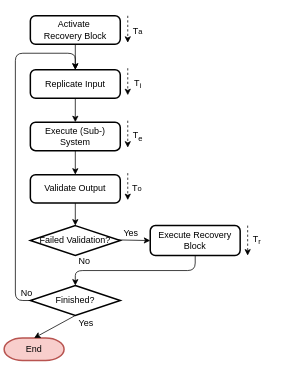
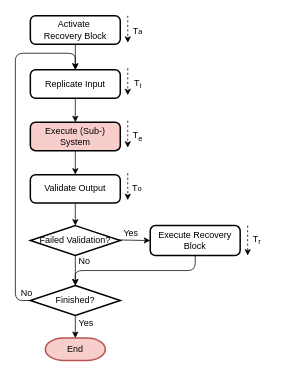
  <mxCell id="0" />
  <mxCell id="1" parent="0" />
  <mxCell id="2" value="Validate Output" style="rounded=1;whiteSpace=wrap;html=1;absoluteArcSize=1;arcSize=14;strokeWidth=2;" parent="1" vertex="1"><mxGeometry x="40" y="232" width="120" height="38" as="geometry" /></mxCell>
- <mxCell id="3" value="End" style="strokeWidth=2;html=1;shape=mxgraph.flowchart.terminator;whiteSpace=wrap;fillColor=#f8cecc;strokeColor=#b85450;" parent="1" vertex="1"><mxGeometry x="5" y="450" width="80" height="30" as="geometry" /></mxCell>
+ <mxCell id="3" value="End" style="strokeWidth=2;html=1;shape=mxgraph.flowchart.terminator;whiteSpace=wrap;fillColor=#f8cecc;strokeColor=#b85450;" parent="1" vertex="1"><mxGeometry x="60" y="450" width="80" height="30" as="geometry" /></mxCell>
  <mxCell id="4" value="Execute Recovery Block" style="rounded=1;whiteSpace=wrap;html=1;absoluteArcSize=1;arcSize=14;strokeWidth=2;" parent="1" vertex="1"><mxGeometry x="200" y="300" width="120" height="40" as="geometry" /></mxCell>
  <mxCell id="5" value="" style="endArrow=classic;html=1;exitX=0.5;exitY=1;exitDx=0;exitDy=0;entryX=0.5;entryY=0;entryDx=0;entryDy=0;entryPerimeter=0;" parent="1" source="2" target="8" edge="1"><mxGeometry width="50" height="50" relative="1" as="geometry"><mxPoint x="80" y="330" as="sourcePoint" /><mxPoint x="140" y="340" as="targetPoint" /></mxGeometry></mxCell>
  <mxCell id="6" value="" style="endArrow=classic;html=1;exitX=0.5;exitY=1;exitDx=0;exitDy=0;exitPerimeter=0;entryX=0.5;entryY=0;entryDx=0;entryDy=0;entryPerimeter=0;" parent="1" source="9" target="3" edge="1"><mxGeometry width="50" height="50" relative="1" as="geometry"><mxPoint x="110" y="440" as="sourcePoint" /><mxPoint x="340" y="240" as="targetPoint" /></mxGeometry></mxCell>
  <mxCell id="7" value="" style="endArrow=classic;html=1;exitX=0.925;exitY=0.475;exitDx=0;exitDy=0;exitPerimeter=0;entryX=0;entryY=0.5;entryDx=0;entryDy=0;" parent="1" source="8" target="4" edge="1"><mxGeometry width="50" height="50" relative="1" as="geometry"><mxPoint x="150" y="375.5" as="sourcePoint" /><mxPoint x="340" y="325.5" as="targetPoint" /></mxGeometry></mxCell>
  <mxCell id="8" value="Failed Validation?" style="strokeWidth=2;html=1;shape=mxgraph.flowchart.decision;whiteSpace=wrap;" parent="1" vertex="1"><mxGeometry x="40" y="300" width="120" height="40" as="geometry" /></mxCell>
  <mxCell id="9" value="Finished?" style="strokeWidth=2;html=1;shape=mxgraph.flowchart.decision;whiteSpace=wrap;" parent="1" vertex="1"><mxGeometry x="40" y="380" width="120" height="40" as="geometry" /></mxCell>
+ <mxCell id="10" value="" style="endArrow=classic;html=1;exitX=0.5;exitY=1;exitDx=0;exitDy=0;exitPerimeter=0;entryX=0.5;entryY=0;entryDx=0;entryDy=0;entryPerimeter=0;" parent="1" source="8" target="9" edge="1"><mxGeometry width="50" height="50" relative="1" as="geometry"><mxPoint x="100" y="410" as="sourcePoint" /><mxPoint x="340" y="330" as="targetPoint" /></mxGeometry></mxCell>
  <mxCell id="11" value="" style="endArrow=classic;html=1;exitX=0;exitY=0.5;exitDx=0;exitDy=0;exitPerimeter=0;entryX=0.5;entryY=0;entryDx=0;entryDy=0;" parent="1" source="9" target="29" edge="1"><mxGeometry width="50" height="50" relative="1" as="geometry"><mxPoint x="0" y="270" as="sourcePoint" /><mxPoint x="170" y="70" as="targetPoint" /><Array as="points"><mxPoint x="20" y="400" /><mxPoint x="20" y="70" /><mxPoint x="100" y="70" /></Array></mxGeometry></mxCell>
  <mxCell id="12" value="" style="endArrow=classic;html=1;dashed=1;" parent="1" edge="1"><mxGeometry width="50" height="50" relative="1" as="geometry"><mxPoint x="170" y="230" as="sourcePoint" /><mxPoint x="170" y="266" as="targetPoint" /></mxGeometry></mxCell>
  <mxCell id="13" value="" style="endArrow=classic;html=1;exitX=0.5;exitY=1;exitDx=0;exitDy=0;entryX=0.5;entryY=0;entryDx=0;entryDy=0;entryPerimeter=0;" parent="1" source="4" target="9" edge="1"><mxGeometry width="50" height="50" relative="1" as="geometry"><mxPoint x="260" y="416" as="sourcePoint" /><mxPoint x="190" y="400" as="targetPoint" /><Array as="points"><mxPoint x="260" y="360" /><mxPoint x="100" y="360" /></Array></mxGeometry></mxCell>
  <mxCell id="14" value="No" style="text;html=1;align=center;verticalAlign=middle;resizable=0;points=[];autosize=1;" parent="1" vertex="1"><mxGeometry x="20" y="380" width="30" height="20" as="geometry" /></mxCell>
  <mxCell id="15" value="Yes" style="text;html=1;align=center;verticalAlign=middle;resizable=0;points=[];autosize=1;" parent="1" vertex="1"><mxGeometry x="94" y="420" width="40" height="20" as="geometry" /></mxCell>
  <mxCell id="16" value="No" style="text;html=1;align=center;verticalAlign=middle;resizable=0;points=[];autosize=1;" parent="1" vertex="1"><mxGeometry x="97" y="338" width="30" height="20" as="geometry" /></mxCell>
  <mxCell id="17" value="Yes" style="text;html=1;align=center;verticalAlign=middle;resizable=0;points=[];autosize=1;" parent="1" vertex="1"><mxGeometry x="154" y="300" width="40" height="20" as="geometry" /></mxCell>
  <mxCell id="18" value="T&lt;font size=&quot;1&quot;&gt;o&lt;/font&gt;" style="text;html=1;align=center;verticalAlign=middle;resizable=0;points=[];autosize=1;" parent="1" vertex="1"><mxGeometry x="167" y="241" width="30" height="20" as="geometry" /></mxCell>
  <mxCell id="19" value="Activate&amp;nbsp;&lt;br&gt;Recovery Block" style="rounded=1;whiteSpace=wrap;html=1;absoluteArcSize=1;arcSize=14;strokeWidth=2;" parent="1" vertex="1"><mxGeometry x="40" y="20" width="120" height="38" as="geometry" /></mxCell>
  <mxCell id="20" value="" style="endArrow=classic;html=1;entryX=0.5;entryY=0;entryDx=0;entryDy=0;exitX=0.5;exitY=1;exitDx=0;exitDy=0;" parent="1" source="25" target="2" edge="1"><mxGeometry width="50" height="50" relative="1" as="geometry"><mxPoint x="200" y="210" as="sourcePoint" /><mxPoint x="110" y="30" as="targetPoint" /></mxGeometry></mxCell>
  <mxCell id="21" value="" style="endArrow=classic;html=1;dashed=1;" parent="1" edge="1"><mxGeometry width="50" height="50" relative="1" as="geometry"><mxPoint x="170" y="20" as="sourcePoint" /><mxPoint x="170" y="56" as="targetPoint" /></mxGeometry></mxCell>
  <mxCell id="22" value="T&lt;font size=&quot;1&quot;&gt;a&lt;/font&gt;" style="text;html=1;align=center;verticalAlign=middle;resizable=0;points=[];autosize=1;" parent="1" vertex="1"><mxGeometry x="168" y="31" width="30" height="20" as="geometry" /></mxCell>
  <mxCell id="23" value="" style="endArrow=classic;html=1;dashed=1;" parent="1" edge="1"><mxGeometry width="50" height="50" relative="1" as="geometry"><mxPoint x="330" y="300" as="sourcePoint" /><mxPoint x="330" y="340" as="targetPoint" /></mxGeometry></mxCell>
  <mxCell id="24" value="T&lt;sub&gt;r&lt;/sub&gt;" style="text;html=1;align=center;verticalAlign=middle;resizable=0;points=[];autosize=1;" parent="1" vertex="1"><mxGeometry x="327" y="309" width="30" height="20" as="geometry" /></mxCell>
- <mxCell id="25" value="Execute (Sub-) System" style="rounded=1;whiteSpace=wrap;html=1;absoluteArcSize=1;arcSize=14;strokeWidth=2;" parent="1" vertex="1"><mxGeometry x="40" y="162" width="120" height="38" as="geometry" /></mxCell>
+ <mxCell id="25" value="Execute (Sub-) System" style="rounded=1;whiteSpace=wrap;html=1;absoluteArcSize=1;arcSize=14;strokeWidth=2;fillColor=#f8cecc;" parent="1" vertex="1"><mxGeometry x="40" y="162" width="120" height="38" as="geometry" /></mxCell>
  <mxCell id="26" value="" style="endArrow=classic;html=1;dashed=1;" parent="1" edge="1"><mxGeometry width="50" height="50" relative="1" as="geometry"><mxPoint x="170" y="160" as="sourcePoint" /><mxPoint x="170" y="196" as="targetPoint" /></mxGeometry></mxCell>
  <mxCell id="27" value="T&lt;sub&gt;e&lt;/sub&gt;" style="text;html=1;align=center;verticalAlign=middle;resizable=0;points=[];autosize=1;" parent="1" vertex="1"><mxGeometry x="168" y="171" width="30" height="20" as="geometry" /></mxCell>
  <mxCell id="28" value="" style="endArrow=classic;html=1;exitX=0.5;exitY=1;exitDx=0;exitDy=0;entryX=0.5;entryY=0;entryDx=0;entryDy=0;" parent="1" source="19" edge="1" target="29"><mxGeometry width="50" height="50" relative="1" as="geometry"><mxPoint x="140" y="240" as="sourcePoint" /><mxPoint x="150" y="70" as="targetPoint" /></mxGeometry></mxCell>
  <mxCell id="29" value="Replicate Input" style="rounded=1;whiteSpace=wrap;html=1;absoluteArcSize=1;arcSize=14;strokeWidth=2;" vertex="1" parent="1"><mxGeometry x="40" y="92" width="120" height="38" as="geometry" /></mxCell>
  <mxCell id="30" value="" style="endArrow=classic;html=1;dashed=1;" edge="1" parent="1"><mxGeometry width="50" height="50" relative="1" as="geometry"><mxPoint x="170" y="90" as="sourcePoint" /><mxPoint x="170" y="126" as="targetPoint" /></mxGeometry></mxCell>
  <mxCell id="31" value="T&lt;sub&gt;i&lt;/sub&gt;" style="text;html=1;align=center;verticalAlign=middle;resizable=0;points=[];autosize=1;" vertex="1" parent="1"><mxGeometry x="168" y="101" width="30" height="20" as="geometry" /></mxCell>
  <mxCell id="32" value="" style="endArrow=classic;html=1;exitX=0.5;exitY=1;exitDx=0;exitDy=0;entryX=0.5;entryY=0;entryDx=0;entryDy=0;" edge="1" parent="1" source="29" target="25"><mxGeometry width="50" height="50" relative="1" as="geometry"><mxPoint x="110" y="210" as="sourcePoint" /><mxPoint x="150" y="150" as="targetPoint" /></mxGeometry></mxCell>
